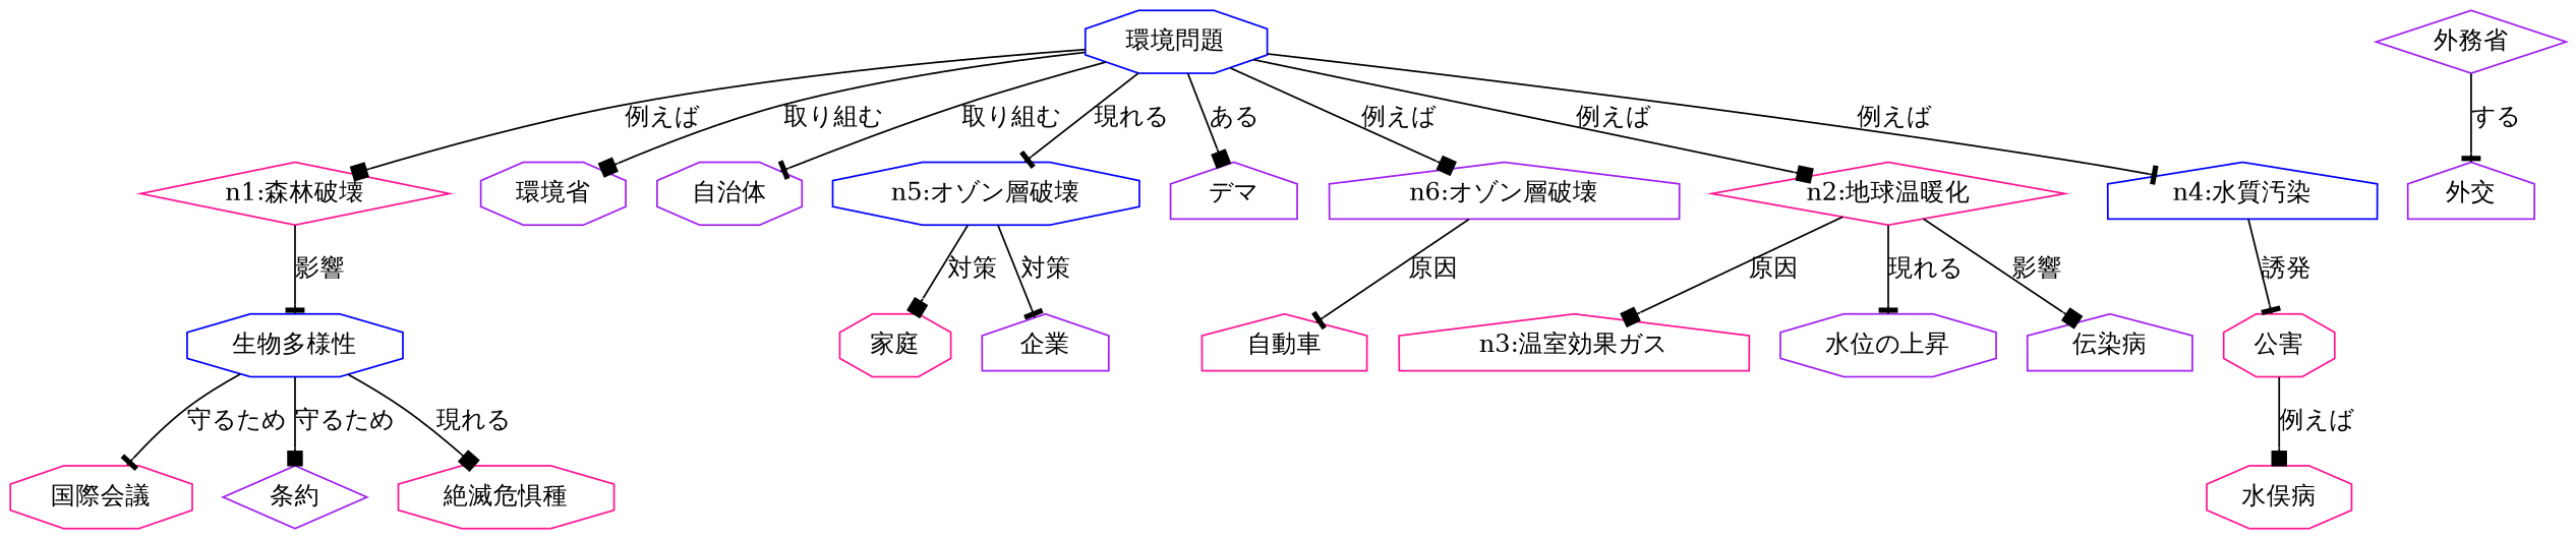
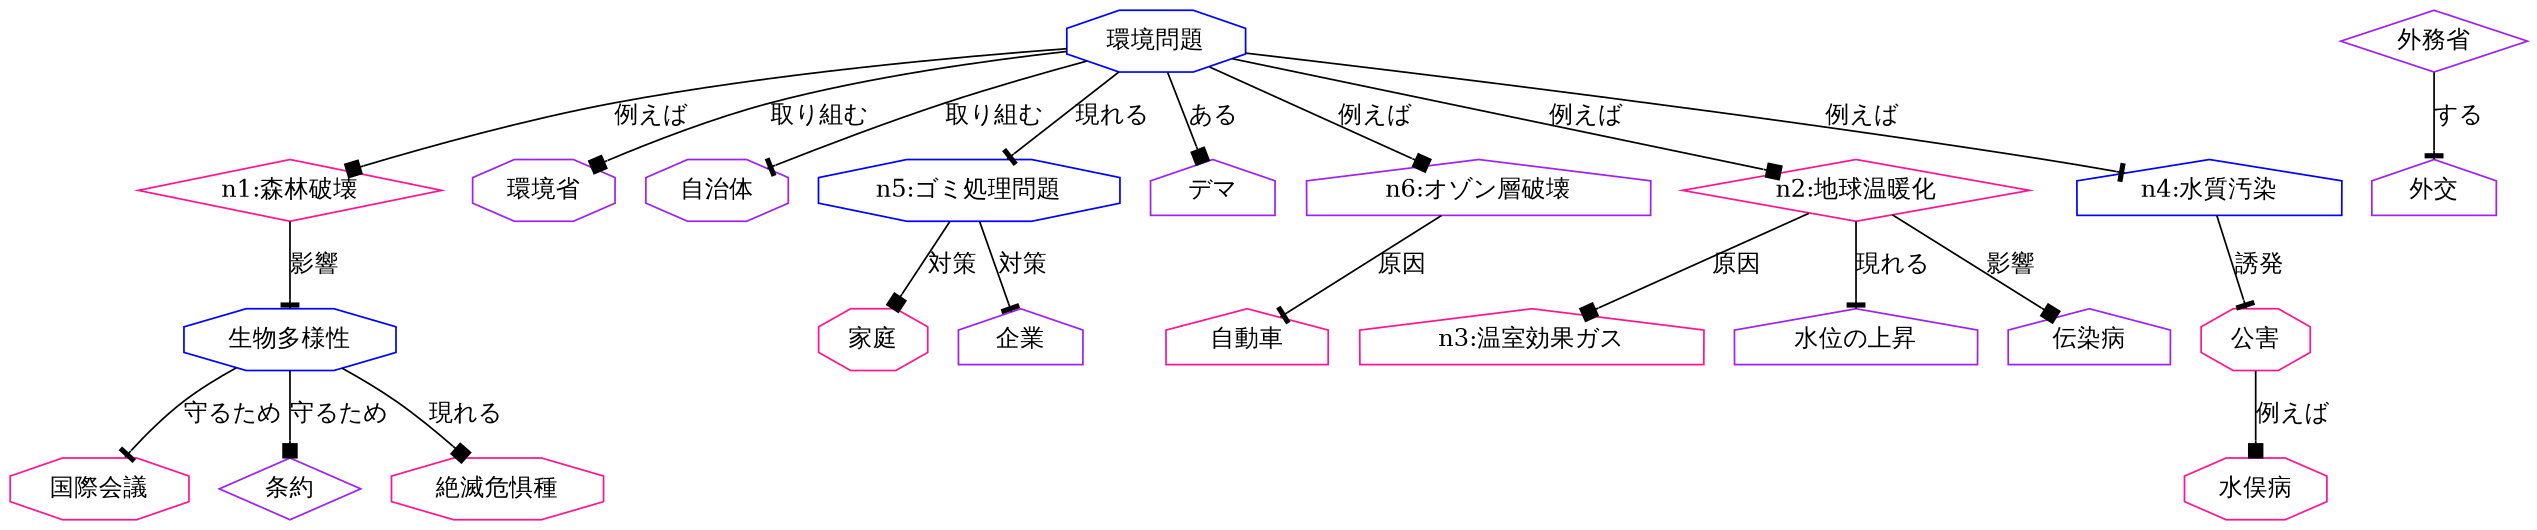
  digraph {
    node [color=purple shape=octagon]
    edge [arrowhead=box]
    n1 [color=blue label="環境問題"]
    n2 [color=deeppink label="n1:森林破壊" shape=diamond]
    n3 [label="環境省"]
    n4 [label="自治体"]
-   n5 [color=blue label="n5:オゾン層破壊"]
+   n5 [color=blue label="n5:ゴミ処理問題"]
    n6 [label="デマ" shape=house]
    n7 [label="n6:オゾン層破壊" shape=house]
    n8 [color=deeppink label="n2:地球温暖化" shape=diamond]
    n9 [color=blue label="n4:水質汚染" shape=house]
    n10 [color=blue label="生物多様性"]
    n11 [label="外務省" shape=diamond]
    n12 [label="外交" shape=house]
    n13 [color=deeppink label="家庭"]
    n14 [label="企業" shape=house]
    n15 [color=deeppink label="自動車" shape=house]
    n16 [color=deeppink label="n3:温室効果ガス" shape=house]
-   n17 [label="水位の上昇"]
+   n17 [label="水位の上昇" shape=house]
    n18 [label="伝染病" shape=house]
    n19 [color=deeppink label="公害"]
    n20 [color=deeppink label="国際会議"]
    n21 [label="条約" shape=diamond]
    n22 [color=deeppink label="絶滅危惧種"]
    n23 [color=deeppink label="水俣病"]
    n1 -> n2 [label="例えば"]
    n1 -> n3 [label="取り組む"]
    n1 -> n4 [arrowhead=tee label="取り組む"]
    n1 -> n5 [arrowhead=tee label="現れる"]
    n1 -> n6 [label="ある"]
    n1 -> n7 [label="例えば"]
    n1 -> n8 [label="例えば"]
    n1 -> n9 [arrowhead=tee label="例えば"]
    n2 -> n10 [arrowhead=tee label="影響"]
    n5 -> n13 [label="対策"]
    n5 -> n14 [arrowhead=tee label="対策"]
    n7 -> n15 [arrowhead=tee label="原因"]
    n8 -> n16 [label="原因"]
    n8 -> n17 [arrowhead=tee label="現れる"]
    n8 -> n18 [label="影響"]
    n9 -> n19 [arrowhead=tee label="誘発"]
    n10 -> n20 [arrowhead=tee label="守るため"]
    n10 -> n21 [label="守るため"]
    n10 -> n22 [label="現れる"]
    n11 -> n12 [arrowhead=tee label="する"]
    n19 -> n23 [label="例えば"]
  }
